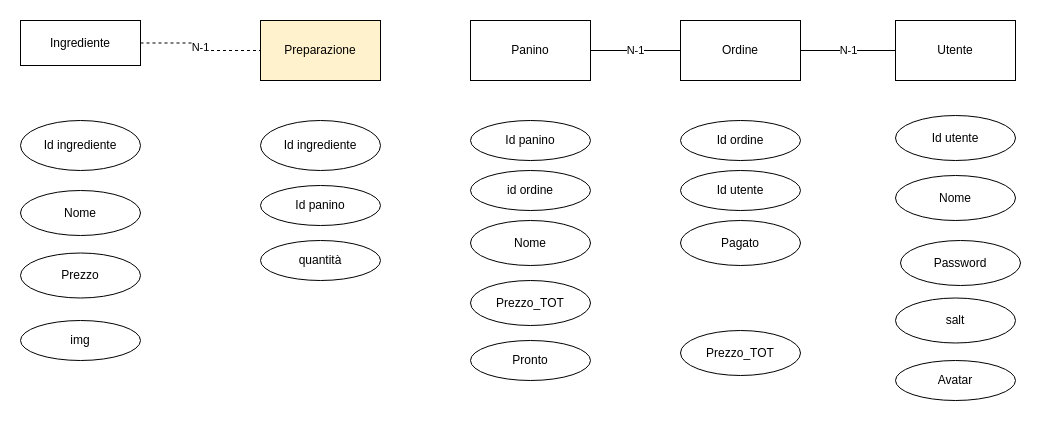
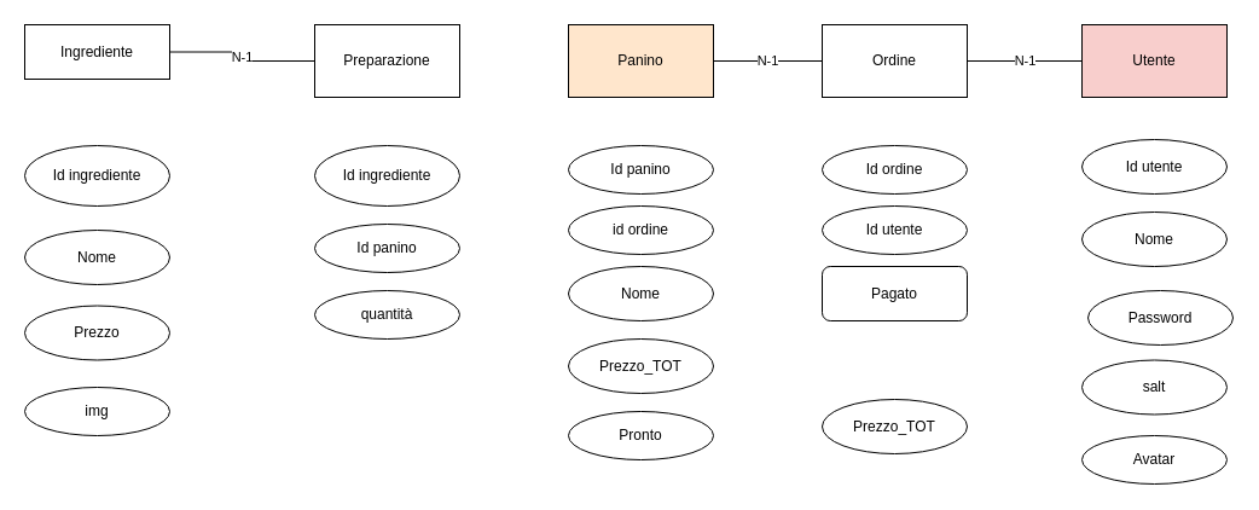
  <mxCell id="0" />
  <mxCell id="1" parent="0" />
- <mxCell id="2" value="N-1" style="edgeStyle=orthogonalEdgeStyle;rounded=0;orthogonalLoop=1;jettySize=auto;html=1;exitX=1;exitY=0.5;exitDx=0;exitDy=0;entryX=0;entryY=0.5;entryDx=0;entryDy=0;endArrow=none;endFill=0;dashed=1;" parent="1" source="3" target="7" edge="1"><mxGeometry relative="1" as="geometry" /></mxCell>
+ <mxCell id="2" value="N-1" style="edgeStyle=orthogonalEdgeStyle;rounded=0;orthogonalLoop=1;jettySize=auto;html=1;exitX=1;exitY=0.5;exitDx=0;exitDy=0;entryX=0;entryY=0.5;entryDx=0;entryDy=0;endArrow=none;endFill=0;" parent="1" source="3" target="7" edge="1"><mxGeometry relative="1" as="geometry" /></mxCell>
  <mxCell id="3" value="Ingrediente" style="rounded=0;whiteSpace=wrap;html=1;" parent="1" vertex="1"><mxGeometry x="20" y="20" width="120" height="45" as="geometry" /></mxCell>
  <mxCell id="4" value="N-1" style="edgeStyle=orthogonalEdgeStyle;rounded=0;orthogonalLoop=1;jettySize=auto;html=1;exitX=1;exitY=0.5;exitDx=0;exitDy=0;entryX=0;entryY=0.5;entryDx=0;entryDy=0;endArrow=none;endFill=0;" parent="1" source="5" target="6" edge="1"><mxGeometry relative="1" as="geometry" /></mxCell>
  <mxCell id="5" value="Ordine" style="rounded=0;whiteSpace=wrap;html=1;" parent="1" vertex="1"><mxGeometry x="680" y="20" width="120" height="60" as="geometry" /></mxCell>
- <mxCell id="6" value="Utente" style="rounded=0;whiteSpace=wrap;html=1;" parent="1" vertex="1"><mxGeometry x="895" y="20" width="120" height="60" as="geometry" /></mxCell>
- <mxCell id="7" value="Preparazione" style="rounded=0;whiteSpace=wrap;html=1;fillColor=#fff2cc;" parent="1" vertex="1"><mxGeometry x="260" y="20" width="120" height="60" as="geometry" /></mxCell>
+ <mxCell id="6" value="Utente" style="rounded=0;whiteSpace=wrap;html=1;fillColor=#f8cecc;" parent="1" vertex="1"><mxGeometry x="895" y="20" width="120" height="60" as="geometry" /></mxCell>
+ <mxCell id="7" value="Preparazione" style="rounded=0;whiteSpace=wrap;html=1;" parent="1" vertex="1"><mxGeometry x="260" y="20" width="120" height="60" as="geometry" /></mxCell>
  <mxCell id="8" value="Id ingrediente" style="ellipse;whiteSpace=wrap;html=1;" parent="1" vertex="1"><mxGeometry x="260" y="120" width="120" height="50" as="geometry" /></mxCell>
  <mxCell id="9" value="Nome" style="ellipse;whiteSpace=wrap;html=1;" parent="1" vertex="1"><mxGeometry x="20" y="190" width="120" height="45" as="geometry" /></mxCell>
- <mxCell id="10" value="Pagato" style="ellipse;whiteSpace=wrap;html=1;" parent="1" vertex="1"><mxGeometry x="680" y="220" width="120" height="45" as="geometry" /></mxCell>
+ <mxCell id="10" value="Pagato" style="whiteSpace=wrap;html=1;rounded=1;" parent="1" vertex="1"><mxGeometry x="680" y="220" width="120" height="45" as="geometry" /></mxCell>
  <mxCell id="11" value="Id utente" style="ellipse;whiteSpace=wrap;html=1;" parent="1" vertex="1"><mxGeometry x="895" y="115" width="120" height="45" as="geometry" /></mxCell>
  <mxCell id="12" value="Id ordine" style="ellipse;whiteSpace=wrap;html=1;" parent="1" vertex="1"><mxGeometry x="680" y="120" width="120" height="40" as="geometry" /></mxCell>
  <mxCell id="13" value="Prezzo" style="ellipse;whiteSpace=wrap;html=1;" parent="1" vertex="1"><mxGeometry x="20" y="252.5" width="120" height="45" as="geometry" /></mxCell>
  <mxCell id="14" value="Id panino" style="ellipse;whiteSpace=wrap;html=1;" parent="1" vertex="1"><mxGeometry x="260" y="185" width="120" height="40" as="geometry" /></mxCell>
  <mxCell id="15" value="Id utente" style="ellipse;whiteSpace=wrap;html=1;" parent="1" vertex="1"><mxGeometry x="680" y="170" width="120" height="40" as="geometry" /></mxCell>
  <mxCell id="16" value="Id ingrediente" style="ellipse;whiteSpace=wrap;html=1;" parent="1" vertex="1"><mxGeometry x="20" y="120" width="120" height="50" as="geometry" /></mxCell>
  <mxCell id="17" value="Prezzo_TOT" style="ellipse;whiteSpace=wrap;html=1;" parent="1" vertex="1"><mxGeometry x="680" y="330" width="120" height="45" as="geometry" /></mxCell>
  <mxCell id="18" value="quantità" style="ellipse;whiteSpace=wrap;html=1;" vertex="1" parent="1"><mxGeometry x="260" y="240" width="120" height="40" as="geometry" /></mxCell>
- <mxCell id="19" value="Panino" style="rounded=0;whiteSpace=wrap;html=1;" vertex="1" parent="1"><mxGeometry x="470" y="20" width="120" height="60" as="geometry" /></mxCell>
+ <mxCell id="19" value="Panino" style="rounded=0;whiteSpace=wrap;html=1;fillColor=#ffe6cc;" vertex="1" parent="1"><mxGeometry x="470" y="20" width="120" height="60" as="geometry" /></mxCell>
  <mxCell id="20" value="Nome" style="ellipse;whiteSpace=wrap;html=1;" vertex="1" parent="1"><mxGeometry x="470" y="220" width="120" height="45" as="geometry" /></mxCell>
  <mxCell id="21" value="Pronto" style="ellipse;whiteSpace=wrap;html=1;" vertex="1" parent="1"><mxGeometry x="470" y="340" width="120" height="40" as="geometry" /></mxCell>
  <mxCell id="22" value="Id panino" style="ellipse;whiteSpace=wrap;html=1;" vertex="1" parent="1"><mxGeometry x="470" y="120" width="120" height="40" as="geometry" /></mxCell>
  <mxCell id="23" value="id ordine" style="ellipse;whiteSpace=wrap;html=1;" vertex="1" parent="1"><mxGeometry x="470" y="170" width="120" height="40" as="geometry" /></mxCell>
  <mxCell id="24" value="N-1" style="edgeStyle=orthogonalEdgeStyle;rounded=0;orthogonalLoop=1;jettySize=auto;html=1;endArrow=none;endFill=0;entryX=0;entryY=0.5;entryDx=0;entryDy=0;exitX=1;exitY=0.5;exitDx=0;exitDy=0;" edge="1" parent="1" source="19" target="5"><mxGeometry relative="1" as="geometry"><mxPoint x="610" y="40" as="sourcePoint" /><mxPoint x="660" y="50" as="targetPoint" /></mxGeometry></mxCell>
  <mxCell id="25" value="Prezzo_TOT" style="ellipse;whiteSpace=wrap;html=1;" vertex="1" parent="1"><mxGeometry x="470" y="280" width="120" height="45" as="geometry" /></mxCell>
  <mxCell id="26" value="Nome" style="ellipse;whiteSpace=wrap;html=1;" vertex="1" parent="1"><mxGeometry x="895" y="175" width="120" height="45" as="geometry" /></mxCell>
  <mxCell id="27" value="Password" style="ellipse;whiteSpace=wrap;html=1;" vertex="1" parent="1"><mxGeometry x="900" y="240" width="120" height="45" as="geometry" /></mxCell>
  <mxCell id="28" value="salt" style="ellipse;whiteSpace=wrap;html=1;" vertex="1" parent="1"><mxGeometry x="895" y="297.5" width="120" height="45" as="geometry" /></mxCell>
  <mxCell id="29" value="img" style="ellipse;whiteSpace=wrap;html=1;" vertex="1" parent="1"><mxGeometry x="20" y="320" width="120" height="40" as="geometry" /></mxCell>
  <mxCell id="30" value="Avatar" style="ellipse;whiteSpace=wrap;html=1;" vertex="1" parent="1"><mxGeometry x="895" y="360" width="120" height="40" as="geometry" /></mxCell>
